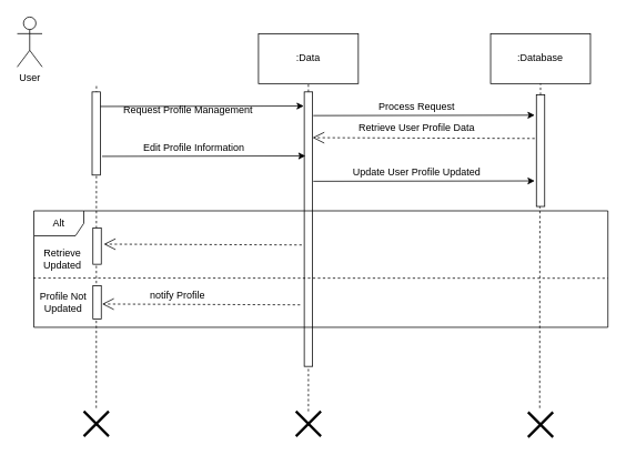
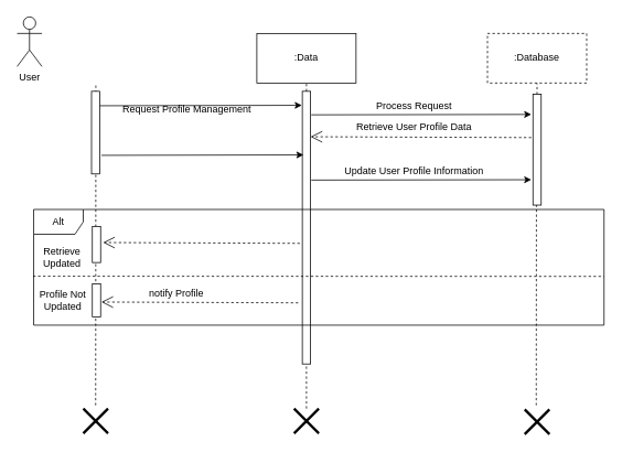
  <mxCell id="0" />
  <mxCell id="1" parent="0" />
  <mxCell id="2" value="" style="rounded=0;whiteSpace=wrap;html=1;" parent="1" vertex="1"><mxGeometry x="365" y="110" width="10" height="330" as="geometry" /></mxCell>
  <mxCell id="3" value="User" style="shape=umlActor;verticalLabelPosition=bottom;verticalAlign=top;html=1;outlineConnect=0;" parent="1" vertex="1"><mxGeometry x="20" y="20" width="30" height="60" as="geometry" /></mxCell>
  <mxCell id="4" value=":Data" style="rounded=0;whiteSpace=wrap;html=1;" parent="1" vertex="1"><mxGeometry x="310" y="40" width="120" height="60" as="geometry" /></mxCell>
- <mxCell id="5" value=":Database" style="rounded=0;whiteSpace=wrap;html=1;" parent="1" vertex="1"><mxGeometry x="589" y="40" width="120" height="60" as="geometry" /></mxCell>
+ <mxCell id="5" value=":Database" style="rounded=0;whiteSpace=wrap;html=1;dashed=1;" parent="1" vertex="1"><mxGeometry x="589" y="40" width="120" height="60" as="geometry" /></mxCell>
  <mxCell id="6" value="" style="endArrow=none;dashed=1;html=1;rounded=0;entryX=0.5;entryY=1;entryDx=0;entryDy=0;" parent="1" source="24" target="5" edge="1"><mxGeometry width="50" height="50" relative="1" as="geometry"><mxPoint x="650" y="410" as="sourcePoint" /><mxPoint x="670" y="160" as="targetPoint" /></mxGeometry></mxCell>
  <mxCell id="7" value="" style="endArrow=none;dashed=1;html=1;rounded=0;" parent="1" source="2" target="4" edge="1"><mxGeometry width="50" height="50" relative="1" as="geometry"><mxPoint x="369.52" y="511.524" as="sourcePoint" /><mxPoint x="369.52" y="100" as="targetPoint" /></mxGeometry></mxCell>
  <mxCell id="8" value="" style="endArrow=none;dashed=1;html=1;rounded=0;" parent="1" edge="1"><mxGeometry width="50" height="50" relative="1" as="geometry"><mxPoint x="115" y="490" as="sourcePoint" /><mxPoint x="115.242" y="100" as="targetPoint" /></mxGeometry></mxCell>
  <mxCell id="9" value="" style="rounded=0;whiteSpace=wrap;html=1;" parent="1" vertex="1"><mxGeometry x="110" y="110" width="10" height="100" as="geometry" /></mxCell>
  <mxCell id="10" value="" style="endArrow=classic;html=1;rounded=0;exitX=1;exitY=0.25;exitDx=0;exitDy=0;entryX=-0.057;entryY=0.046;entryDx=0;entryDy=0;entryPerimeter=0;" parent="1" edge="1"><mxGeometry width="50" height="50" relative="1" as="geometry"><mxPoint x="120" y="127.5" as="sourcePoint" /><mxPoint x="364.43" y="126.96" as="targetPoint" /></mxGeometry></mxCell>
  <mxCell id="11" value="Request Profile Management" style="text;html=1;align=center;verticalAlign=middle;resizable=0;points=[];autosize=1;strokeColor=none;fillColor=none;" parent="1" vertex="1"><mxGeometry x="135" y="117" width="180" height="30" as="geometry" /></mxCell>
  <mxCell id="12" value="Alt" style="shape=umlFrame;whiteSpace=wrap;html=1;pointerEvents=0;" parent="1" vertex="1"><mxGeometry x="40" y="253" width="690" height="140" as="geometry" /></mxCell>
  <mxCell id="13" value="" style="endArrow=none;dashed=1;html=1;rounded=0;exitX=-0.001;exitY=0.537;exitDx=0;exitDy=0;exitPerimeter=0;" parent="1" edge="1"><mxGeometry width="50" height="50" relative="1" as="geometry"><mxPoint x="39.31" y="333.81" as="sourcePoint" /><mxPoint x="730" y="334" as="targetPoint" /></mxGeometry></mxCell>
  <mxCell id="14" value="" style="endArrow=none;dashed=1;html=1;rounded=0;entryX=0.5;entryY=1;entryDx=0;entryDy=0;" parent="1" source="21" target="2" edge="1"><mxGeometry width="50" height="50" relative="1" as="geometry"><mxPoint x="370" y="473" as="sourcePoint" /><mxPoint x="370" y="583" as="targetPoint" /></mxGeometry></mxCell>
  <mxCell id="15" value="Retrieve &lt;br&gt;Updated" style="text;html=1;align=center;verticalAlign=middle;resizable=0;points=[];autosize=1;strokeColor=none;fillColor=none;" parent="1" vertex="1"><mxGeometry x="39" y="291" width="70" height="40" as="geometry" /></mxCell>
  <mxCell id="16" value="Profile Not &lt;br&gt;Updated" style="text;html=1;align=center;verticalAlign=middle;resizable=0;points=[];autosize=1;strokeColor=none;fillColor=none;" parent="1" vertex="1"><mxGeometry x="35" y="343" width="80" height="40" as="geometry" /></mxCell>
  <mxCell id="17" value="" style="endArrow=open;endSize=12;dashed=1;html=1;rounded=0;exitX=0.949;exitY=0.122;exitDx=0;exitDy=0;exitPerimeter=0;entryX=1.06;entryY=0.101;entryDx=0;entryDy=0;entryPerimeter=0;" parent="1" edge="1"><mxGeometry width="160" relative="1" as="geometry"><mxPoint x="362" y="294" as="sourcePoint" /><mxPoint x="124" y="293" as="targetPoint" /></mxGeometry></mxCell>
  <mxCell id="18" value="" style="endArrow=classic;html=1;rounded=0;exitX=0.988;exitY=0.221;exitDx=0;exitDy=0;exitPerimeter=0;" parent="1" edge="1"><mxGeometry width="50" height="50" relative="1" as="geometry"><mxPoint x="375.88" y="138.46" as="sourcePoint" /><mxPoint x="642" y="138" as="targetPoint" /></mxGeometry></mxCell>
  <mxCell id="19" value="Process Request" style="text;html=1;align=center;verticalAlign=middle;resizable=0;points=[];autosize=1;strokeColor=none;fillColor=none;" parent="1" vertex="1"><mxGeometry x="445" y="113" width="110" height="30" as="geometry" /></mxCell>
  <mxCell id="20" value="" style="shape=umlDestroy;whiteSpace=wrap;html=1;strokeWidth=3;targetShapes=umlLifeline;" parent="1" vertex="1"><mxGeometry x="100" y="494" width="30" height="30" as="geometry" /></mxCell>
  <mxCell id="21" value="" style="shape=umlDestroy;whiteSpace=wrap;html=1;strokeWidth=3;targetShapes=umlLifeline;" parent="1" vertex="1"><mxGeometry x="355" y="494" width="30" height="30" as="geometry" /></mxCell>
  <mxCell id="22" value="" style="shape=umlDestroy;whiteSpace=wrap;html=1;strokeWidth=3;targetShapes=umlLifeline;" parent="1" vertex="1"><mxGeometry x="634.01" y="495" width="30" height="30" as="geometry" /></mxCell>
  <mxCell id="23" value="" style="endArrow=none;dashed=1;html=1;rounded=0;entryX=0.967;entryY=0.578;entryDx=0;entryDy=0;entryPerimeter=0;" parent="1" target="24" edge="1"><mxGeometry width="50" height="50" relative="1" as="geometry"><mxPoint x="648" y="490" as="sourcePoint" /><mxPoint x="649" y="210" as="targetPoint" /></mxGeometry></mxCell>
  <mxCell id="24" value="" style="rounded=0;whiteSpace=wrap;html=1;rotation=90;" parent="1" vertex="1"><mxGeometry x="582.02" y="175.71" width="133.98" height="10" as="geometry" /></mxCell>
  <mxCell id="25" value="" style="rounded=0;whiteSpace=wrap;html=1;rotation=90;" parent="1" vertex="1"><mxGeometry x="94.13" y="290.35" width="43.74" height="10" as="geometry" /></mxCell>
  <mxCell id="26" value="" style="rounded=0;whiteSpace=wrap;html=1;" vertex="1" parent="1"><mxGeometry x="111" y="343" width="10" height="40" as="geometry" /></mxCell>
  <mxCell id="27" value="" style="endArrow=open;endSize=12;dashed=1;html=1;rounded=0;exitX=0.949;exitY=0.122;exitDx=0;exitDy=0;exitPerimeter=0;entryX=0.589;entryY=0.276;entryDx=0;entryDy=0;entryPerimeter=0;" edge="1" parent="1"><mxGeometry width="160" relative="1" as="geometry"><mxPoint x="642" y="166" as="sourcePoint" /><mxPoint x="375" y="165" as="targetPoint" /></mxGeometry></mxCell>
  <mxCell id="28" value="Retrieve User Profile Data" style="text;html=1;align=center;verticalAlign=middle;resizable=0;points=[];autosize=1;strokeColor=none;fillColor=none;" vertex="1" parent="1"><mxGeometry x="420" y="139" width="160" height="30" as="geometry" /></mxCell>
  <mxCell id="29" value="" style="endArrow=classic;html=1;rounded=0;exitX=1;exitY=0.25;exitDx=0;exitDy=0;entryX=-0.057;entryY=0.046;entryDx=0;entryDy=0;entryPerimeter=0;" edge="1" parent="1"><mxGeometry width="50" height="50" relative="1" as="geometry"><mxPoint x="122" y="187.5" as="sourcePoint" /><mxPoint x="366.43" y="186.96" as="targetPoint" /></mxGeometry></mxCell>
- <mxCell id="30" value="Edit Profile Information" style="text;html=1;align=center;verticalAlign=middle;resizable=0;points=[];autosize=1;strokeColor=none;fillColor=none;" vertex="1" parent="1"><mxGeometry x="162" y="162" width="140" height="30" as="geometry" /></mxCell>
  <mxCell id="31" value="" style="endArrow=classic;html=1;rounded=0;exitX=0.988;exitY=0.221;exitDx=0;exitDy=0;exitPerimeter=0;" edge="1" parent="1"><mxGeometry width="50" height="50" relative="1" as="geometry"><mxPoint x="375.88" y="217.46" as="sourcePoint" /><mxPoint x="642" y="217" as="targetPoint" /></mxGeometry></mxCell>
- <mxCell id="32" value="Update User Profile Updated" style="text;html=1;align=center;verticalAlign=middle;resizable=0;points=[];autosize=1;strokeColor=none;fillColor=none;" vertex="1" parent="1"><mxGeometry x="405" y="192" width="190" height="30" as="geometry" /></mxCell>
+ <mxCell id="32" value="Update User Profile Information" style="text;html=1;align=center;verticalAlign=middle;resizable=0;points=[];autosize=1;strokeColor=none;fillColor=none;" vertex="1" parent="1"><mxGeometry x="405" y="192" width="190" height="30" as="geometry" /></mxCell>
  <mxCell id="33" value="" style="endArrow=open;endSize=12;dashed=1;html=1;rounded=0;exitX=0.949;exitY=0.122;exitDx=0;exitDy=0;exitPerimeter=0;entryX=1.06;entryY=0.101;entryDx=0;entryDy=0;entryPerimeter=0;" edge="1" parent="1"><mxGeometry width="160" relative="1" as="geometry"><mxPoint x="360" y="366" as="sourcePoint" /><mxPoint x="122" y="365" as="targetPoint" /></mxGeometry></mxCell>
  <mxCell id="34" value="notify Profile" style="text;whiteSpace=wrap;html=1;" vertex="1" parent="1"><mxGeometry x="178" y="341" width="143" height="40" as="geometry" /></mxCell>
